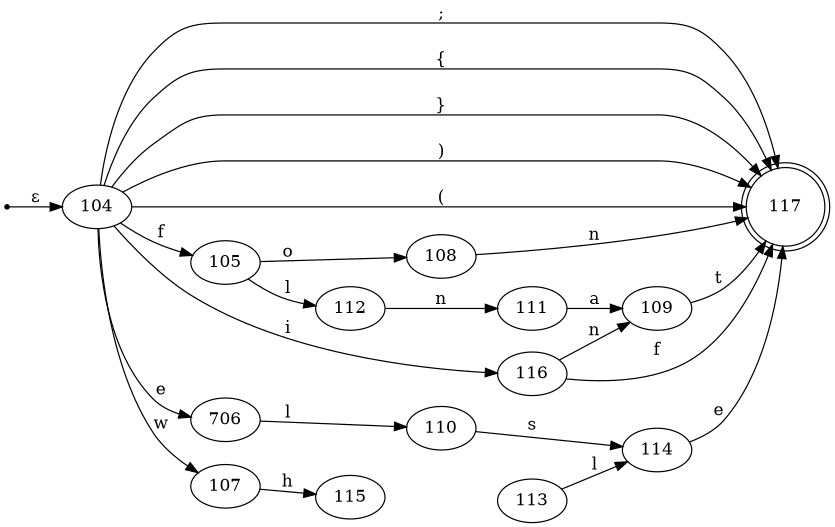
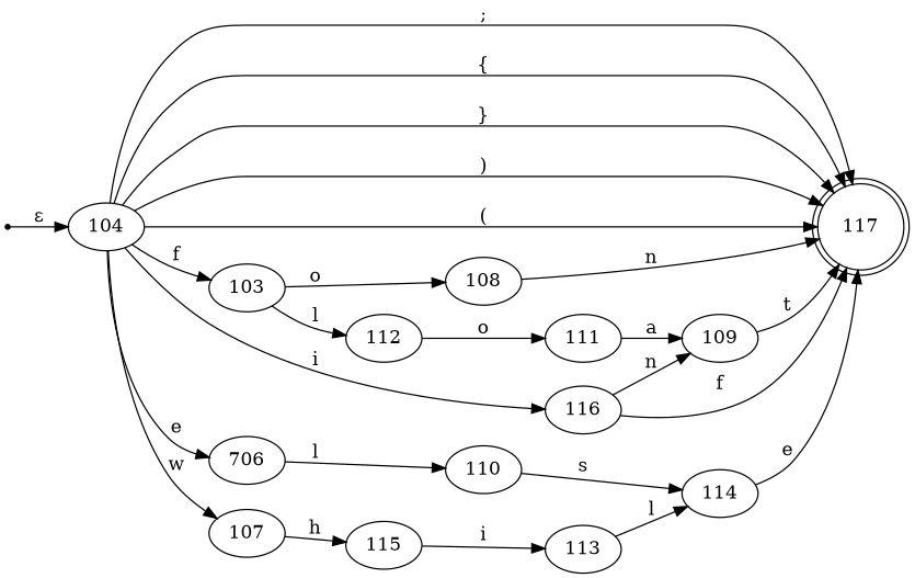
  digraph {
    rankdir=LR
    start [shape=point]
    104
    117 [shape=doublecircle]
-   105
+   105 [label=103]
    107
    116
    n7 [label=706]
    112
    108
    115
    109
    110
    111
    113
    114
    start -> 104 [label="ε"]
    104 -> 117 [label=";"]
    104 -> 117 [label="{"]
    104 -> 117 [label="}"]
    104 -> 117 [label=")"]
    104 -> 117 [label="("]
    104 -> 105 [label=f]
    104 -> 107 [label=w]
    104 -> 116 [label=i]
    104 -> n7 [label=e]
    105 -> 112 [label=l]
    105 -> 108 [label=o]
    107 -> 115 [label=h]
    116 -> 117 [label=f]
    116 -> 109 [label=n]
    n7 -> 110 [label=l]
-   112 -> 111 [label=n]
+   112 -> 111 [label=o]
    108 -> 117 [label=n]
+   115 -> 113 [label=i]
    109 -> 117 [label=t]
    110 -> 114 [label=s]
    111 -> 109 [label=a]
    113 -> 114 [label=l]
    114 -> 117 [label=e]
  }
